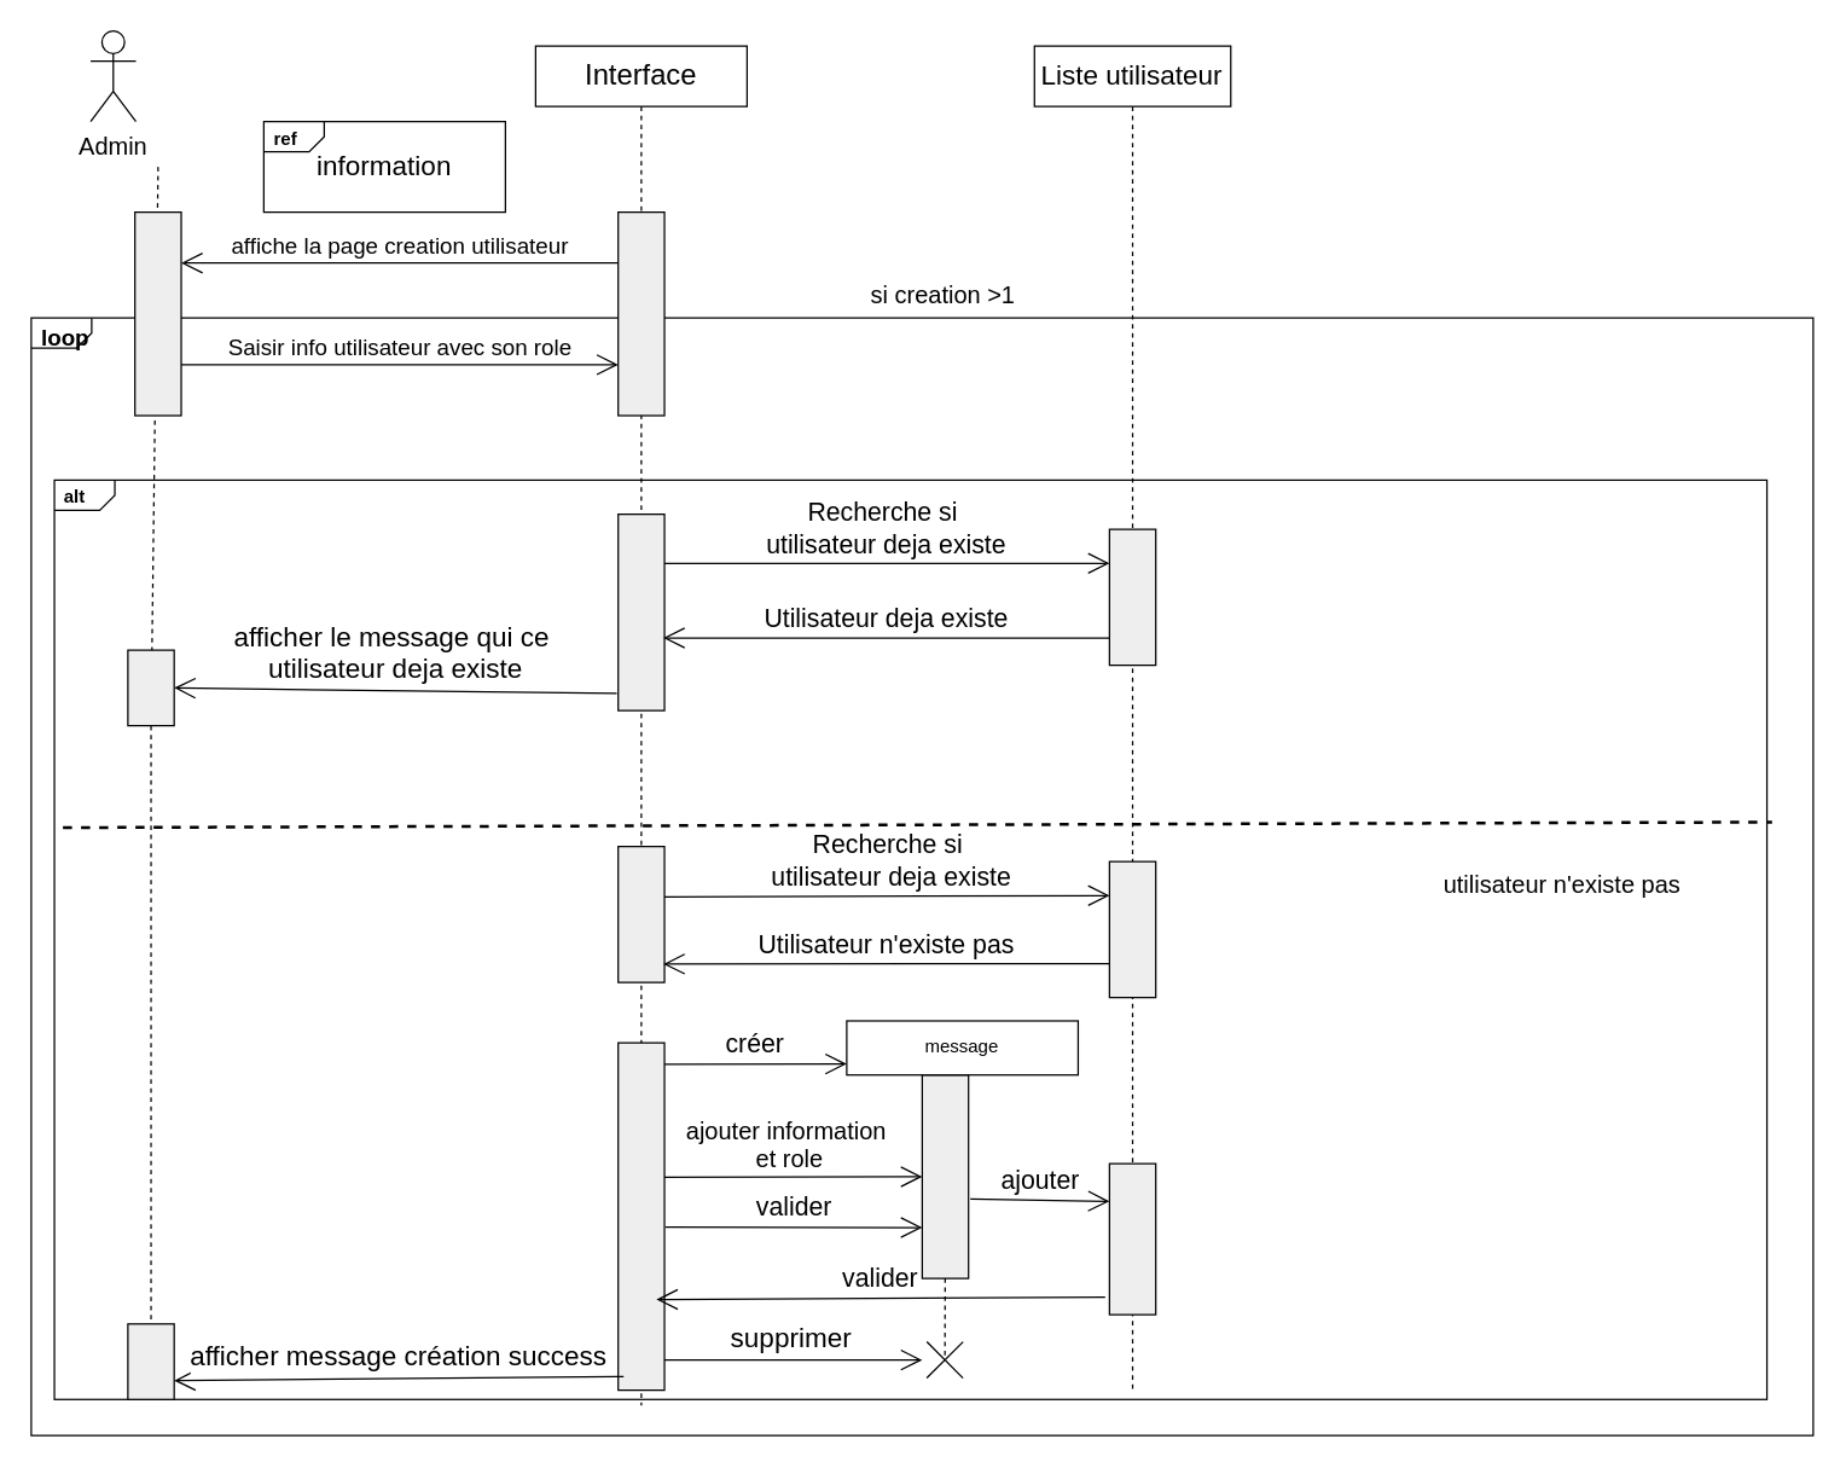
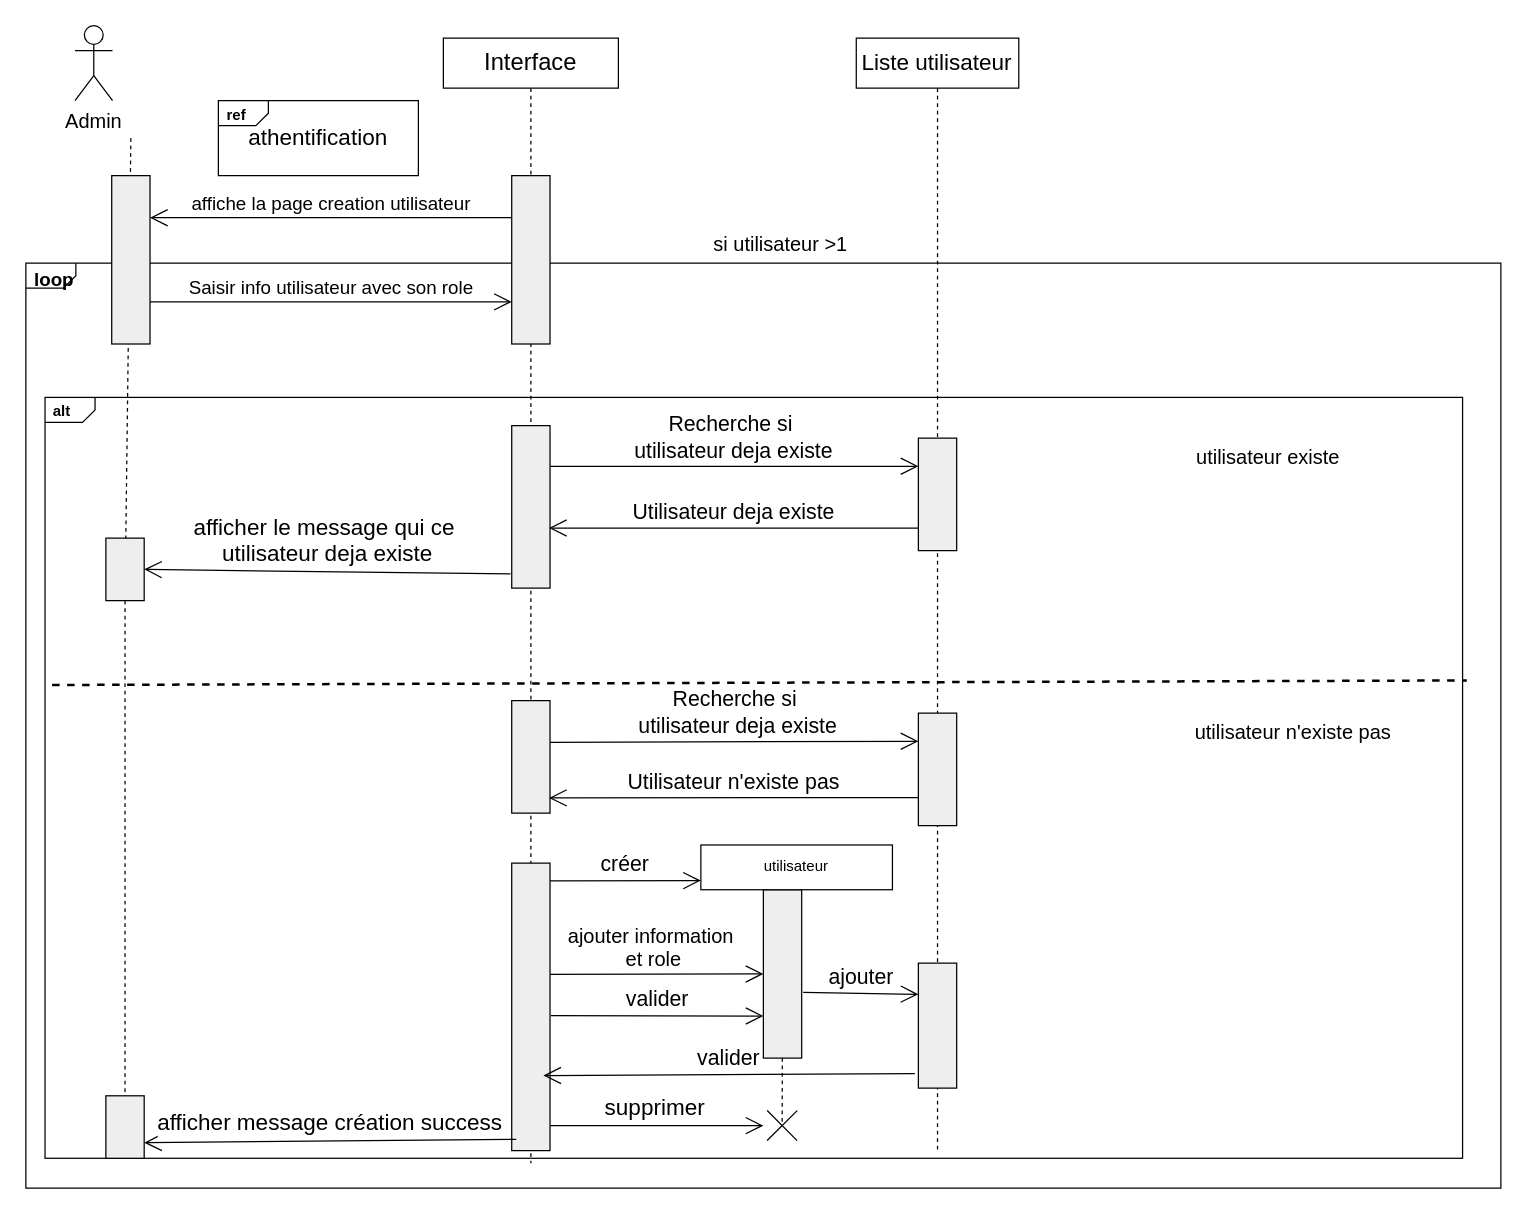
  <mxCell id="0" />
  <mxCell id="1" parent="0" />
  <mxCell id="2" value="w" style="html=1;shape=mxgraph.sysml.package;labelX=40;whiteSpace=wrap;align=center;shadow=0;" vertex="1" parent="1"><mxGeometry x="20" y="210" width="1180" height="740" as="geometry" /></mxCell>
  <mxCell id="3" value="" style="html=1;shape=mxgraph.sysml.package;labelX=40;whiteSpace=wrap;align=center;" vertex="1" parent="2"><mxGeometry x="15.325" y="107.419" width="1134.026" height="608.71" as="geometry" /></mxCell>
  <mxCell id="4" value="" style="shape=rect;fillColor=#eeeeee;html=1;" vertex="1" parent="3"><mxGeometry x="574.678" y="393.87" width="30.649" height="134.701" as="geometry" /></mxCell>
  <mxCell id="5" value="alt" style="html=1;align=left;verticalAlign=top;labelPosition=left;verticalLabelPosition=top;labelBackgroundColor=none;spacingLeft=5;spacingTop=-2;fontStyle=1;fillColor=#ffe6cc;" connectable="0" vertex="1" parent="3"><mxGeometry as="geometry" /></mxCell>
  <mxCell id="6" value="&lt;font style=&quot;font-size: 17px;&quot;&gt;créer&lt;/font&gt;" style="edgeStyle=none;endArrow=open;verticalAlign=bottom;endSize=12;html=1;rounded=0;exitX=1;exitY=0.062;exitDx=0;exitDy=0;exitPerimeter=0;" edge="1" parent="3" source="40"><mxGeometry relative="1" as="geometry"><mxPoint x="524.675" y="386.581" as="targetPoint" /><mxPoint x="597.662" y="380.444" as="sourcePoint" /></mxGeometry></mxCell>
- <mxCell id="7" value="message" style="shape=rect;html=1;whiteSpace=wrap;align=center;" vertex="1" parent="3"><mxGeometry x="524.679" y="358.065" width="153.247" height="35.806" as="geometry" /></mxCell>
+ <mxCell id="7" value="utilisateur" style="shape=rect;html=1;whiteSpace=wrap;align=center;" vertex="1" parent="3"><mxGeometry x="524.679" y="358.065" width="153.247" height="35.806" as="geometry" /></mxCell>
  <mxCell id="8" value="" style="edgeStyle=none;endArrow=sysMLx;endSize=22;dashed=1;html=1;rounded=0;entryX=0.52;entryY=0.957;entryDx=0;entryDy=0;entryPerimeter=0;" edge="1" source="4" parent="3" target="3"><mxGeometry relative="1" as="geometry"><mxPoint x="827.532" y="579.724" as="targetPoint" /></mxGeometry></mxCell>
  <mxCell id="9" value="&lt;font style=&quot;font-size: 18px;&quot;&gt;supprimer&lt;/font&gt;" style="edgeStyle=none;endArrow=open;verticalAlign=bottom;endSize=12;html=1;rounded=0;entryX=0;entryY=0.75;entryDx=0;entryDy=0;" edge="1" parent="3"><mxGeometry relative="1" as="geometry"><mxPoint x="574.675" y="582.581" as="targetPoint" /><mxPoint x="400.675" y="582.581" as="sourcePoint" /></mxGeometry></mxCell>
+ <mxCell id="10" value="&lt;font style=&quot;font-size: 16px;&quot;&gt;utilisateur existe&lt;/font&gt;" style="text;html=1;align=center;verticalAlign=middle;whiteSpace=wrap;rounded=0;" vertex="1" parent="3"><mxGeometry x="868.675" y="32.581" width="220" height="30" as="geometry" /></mxCell>
  <mxCell id="11" value="&lt;font style=&quot;font-size: 16px;&quot;&gt;utilisateur n'existe pas&lt;/font&gt;" style="text;html=1;align=center;verticalAlign=middle;whiteSpace=wrap;rounded=0;" vertex="1" parent="3"><mxGeometry x="888.675" y="252.581" width="220" height="30" as="geometry" /></mxCell>
  <mxCell id="12" value="&lt;font style=&quot;font-size: 15px;&quot;&gt;loop&lt;/font&gt;" style="html=1;align=left;verticalAlign=top;labelPosition=left;verticalLabelPosition=top;labelBackgroundColor=none;spacingLeft=5;spacingTop=-2;fontStyle=1;fillColor=#ffe6cc;" connectable="0" vertex="1" parent="2"><mxGeometry as="geometry" /></mxCell>
  <mxCell id="13" value="" style="edgeStyle=none;html=1;endArrow=none;verticalAlign=bottom;dashed=1;strokeWidth=2;rounded=0;exitX=0.005;exitY=0.378;exitDx=0;exitDy=0;exitPerimeter=0;entryX=1.003;entryY=0.372;entryDx=0;entryDy=0;entryPerimeter=0;" edge="1" parent="2" source="3" target="3"><mxGeometry width="160" relative="1" as="geometry"><mxPoint x="480" y="260" as="sourcePoint" /><mxPoint x="640" y="260" as="targetPoint" /></mxGeometry></mxCell>
  <mxCell id="14" value="" style="edgeStyle=none;html=1;dashed=1;endArrow=none;align=center;verticalAlign=bottom;rounded=0;entryX=0.052;entryY=1.001;entryDx=0;entryDy=0;entryPerimeter=0;" edge="1" source="16" parent="2" target="3"><mxGeometry x="1" relative="1" as="geometry"><mxPoint x="80" y="130" as="targetPoint" /><mxPoint x="80" y="-90" as="sourcePoint" /></mxGeometry></mxCell>
  <mxCell id="15" value="" style="edgeStyle=none;html=1;dashed=1;endArrow=none;align=center;verticalAlign=bottom;rounded=0;entryX=0.5;entryY=1;entryDx=0;entryDy=0;" edge="1" parent="2" source="18" target="16"><mxGeometry x="1" relative="1" as="geometry"><mxPoint x="120" y="917" as="targetPoint" /><mxPoint x="84" y="-90" as="sourcePoint" /></mxGeometry></mxCell>
  <mxCell id="16" value="" style="shape=rect;fillColor=#eeeeee;html=1;" vertex="1" parent="2"><mxGeometry x="64" y="666.13" width="30.65" height="50" as="geometry" /></mxCell>
  <mxCell id="17" value="" style="edgeStyle=none;html=1;dashed=1;endArrow=none;align=center;verticalAlign=bottom;rounded=0;entryX=0.5;entryY=1;entryDx=0;entryDy=0;" edge="1" parent="2" target="18"><mxGeometry x="1" relative="1" as="geometry"><mxPoint x="125" y="916" as="targetPoint" /><mxPoint x="84" y="-100" as="sourcePoint" /></mxGeometry></mxCell>
  <mxCell id="18" value="" style="shape=rect;fillColor=#eeeeee;html=1;" vertex="1" parent="2"><mxGeometry x="64" y="220" width="30.65" height="50" as="geometry" /></mxCell>
  <mxCell id="19" value="&lt;font style=&quot;font-size: 19px;&quot;&gt;Interface&lt;/font&gt;" style="shape=umlLifeline;perimeter=lifelinePerimeter;whiteSpace=wrap;html=1;container=0;dropTarget=0;collapsible=0;recursiveResize=0;outlineConnect=0;portConstraint=eastwest;newEdgeStyle={&quot;edgeStyle&quot;:&quot;elbowEdgeStyle&quot;,&quot;elbow&quot;:&quot;vertical&quot;,&quot;curved&quot;:0,&quot;rounded&quot;:0};" parent="1" vertex="1"><mxGeometry x="354" y="30" width="140" height="900" as="geometry" /></mxCell>
  <mxCell id="20" value="&lt;font style=&quot;font-size: 18px;&quot;&gt;Liste utilisateur&lt;/font&gt;" style="shape=umlLifeline;perimeter=lifelinePerimeter;whiteSpace=wrap;html=1;container=0;dropTarget=0;collapsible=0;recursiveResize=0;outlineConnect=0;portConstraint=eastwest;newEdgeStyle={&quot;edgeStyle&quot;:&quot;elbowEdgeStyle&quot;,&quot;elbow&quot;:&quot;vertical&quot;,&quot;curved&quot;:0,&quot;rounded&quot;:0};size=40;" vertex="1" parent="1"><mxGeometry x="684.32" y="30" width="130" height="890" as="geometry" /></mxCell>
- <mxCell id="21" value="&lt;font style=&quot;font-size: 18px;&quot;&gt;information&lt;/font&gt;" style="html=1;shape=mxgraph.sysml.package;labelX=40;whiteSpace=wrap;align=center;" vertex="1" parent="1"><mxGeometry x="174" y="80" width="160" height="60" as="geometry" /></mxCell>
+ <mxCell id="21" value="&lt;font style=&quot;font-size: 18px;&quot;&gt;athentification&lt;/font&gt;" style="html=1;shape=mxgraph.sysml.package;labelX=40;whiteSpace=wrap;align=center;" vertex="1" parent="1"><mxGeometry x="174" y="80" width="160" height="60" as="geometry" /></mxCell>
  <mxCell id="22" value="ref" style="html=1;align=left;verticalAlign=top;labelPosition=left;verticalLabelPosition=top;labelBackgroundColor=none;spacingLeft=5;spacingTop=-2;fontStyle=1;fillColor=#e1d5e7;" connectable="0" vertex="1" parent="21"><mxGeometry as="geometry" /></mxCell>
  <mxCell id="23" value="" style="text;strokeColor=none;fillColor=none;align=left;verticalAlign=middle;spacingTop=-1;spacingLeft=4;spacingRight=4;rotatable=0;labelPosition=right;points=[];portConstraint=eastwest;" vertex="1" parent="1"><mxGeometry x="384" y="300" width="20" height="14" as="geometry" /></mxCell>
  <mxCell id="24" value="&lt;font style=&quot;font-size: 15px;&quot;&gt;affiche la page creation utilisateur&lt;/font&gt;" style="edgeStyle=none;endArrow=open;verticalAlign=bottom;endSize=12;html=1;rounded=0;entryX=1;entryY=0.25;entryDx=0;entryDy=0;exitX=0;exitY=0.25;exitDx=0;exitDy=0;" edge="1" parent="1" source="31" target="30"><mxGeometry relative="1" as="geometry"><mxPoint x="114" y="190" as="targetPoint" /><mxPoint x="423.5" y="190" as="sourcePoint" /></mxGeometry></mxCell>
  <mxCell id="25" value="&lt;font style=&quot;font-size: 17px;&quot;&gt;ajouter&lt;/font&gt;" style="edgeStyle=none;endArrow=open;verticalAlign=bottom;endSize=12;html=1;rounded=0;exitX=1.039;exitY=0.61;exitDx=0;exitDy=0;exitPerimeter=0;entryX=0;entryY=0.25;entryDx=0;entryDy=0;" edge="1" parent="1" source="4" target="41"><mxGeometry relative="1" as="geometry"><mxPoint x="740" y="765.625" as="targetPoint" /><mxPoint x="582" y="765.625" as="sourcePoint" /></mxGeometry></mxCell>
  <mxCell id="26" value="&lt;font style=&quot;font-size: 18px;&quot;&gt;afficher le message qui ce&amp;nbsp;&lt;/font&gt;&lt;div&gt;&lt;font style=&quot;font-size: 18px;&quot;&gt;u&lt;/font&gt;&lt;span style=&quot;font-size: 18px; background-color: light-dark(#ffffff, var(--ge-dark-color, #121212)); color: light-dark(rgb(0, 0, 0), rgb(255, 255, 255));&quot;&gt;tilisateur deja existe&lt;/span&gt;&lt;/div&gt;" style="edgeStyle=none;endArrow=open;verticalAlign=bottom;endSize=12;html=1;rounded=0;exitX=-0.032;exitY=0.913;exitDx=0;exitDy=0;exitPerimeter=0;entryX=1;entryY=0.5;entryDx=0;entryDy=0;" edge="1" parent="1" source="33"><mxGeometry relative="1" as="geometry"><mxPoint x="114.65" y="455" as="targetPoint" /><mxPoint x="423.5" y="460" as="sourcePoint" /></mxGeometry></mxCell>
  <mxCell id="27" value="&lt;font style=&quot;font-size: 17px;&quot;&gt;Recherche si&lt;/font&gt;&lt;div&gt;&lt;font style=&quot;font-size: 17px;&quot;&gt;&amp;nbsp;utilisateur deja existe&lt;/font&gt;&lt;/div&gt;" style="edgeStyle=none;endArrow=open;verticalAlign=bottom;endSize=12;html=1;rounded=0;exitX=0.976;exitY=0.37;exitDx=0;exitDy=0;exitPerimeter=0;entryX=0;entryY=0.25;entryDx=0;entryDy=0;" edge="1" parent="1" source="37" target="38"><mxGeometry relative="1" as="geometry"><mxPoint x="743.5" y="590" as="targetPoint" /><mxPoint x="444" y="590" as="sourcePoint" /></mxGeometry></mxCell>
  <mxCell id="28" value="&lt;font style=&quot;font-size: 16px;&quot;&gt;ajouter information&amp;nbsp;&lt;/font&gt;&lt;div&gt;&lt;font style=&quot;font-size: 16px;&quot;&gt;et role&lt;/font&gt;&lt;/div&gt;" style="edgeStyle=none;endArrow=open;verticalAlign=bottom;endSize=12;html=1;rounded=0;entryX=0;entryY=0.5;entryDx=0;entryDy=0;" edge="1" parent="1" target="4"><mxGeometry relative="1" as="geometry"><mxPoint x="574" y="770" as="targetPoint" /><mxPoint x="434" y="779" as="sourcePoint" /></mxGeometry></mxCell>
  <mxCell id="29" value="&lt;font style=&quot;font-size: 17px;&quot;&gt;valider&lt;/font&gt;" style="edgeStyle=none;endArrow=open;verticalAlign=bottom;endSize=12;html=1;rounded=0;entryX=0;entryY=0.75;entryDx=0;entryDy=0;" edge="1" parent="1" target="4"><mxGeometry relative="1" as="geometry"><mxPoint x="584" y="812" as="targetPoint" /><mxPoint x="440" y="812" as="sourcePoint" /></mxGeometry></mxCell>
  <mxCell id="30" value="" style="shape=rect;fillColor=#eeeeee;html=1;" vertex="1" parent="1"><mxGeometry x="88.672" y="140" width="30.649" height="134.701" as="geometry" /></mxCell>
  <mxCell id="31" value="" style="shape=rect;fillColor=#eeeeee;html=1;" vertex="1" parent="1"><mxGeometry x="408.672" y="140" width="30.649" height="134.701" as="geometry" /></mxCell>
  <mxCell id="32" value="&lt;font style=&quot;font-size: 15px;&quot;&gt;Saisir info utilisateur avec son role&lt;/font&gt;" style="edgeStyle=none;endArrow=open;verticalAlign=bottom;endSize=12;html=1;rounded=0;entryX=0;entryY=0.75;entryDx=0;entryDy=0;exitX=1;exitY=0.75;exitDx=0;exitDy=0;" edge="1" parent="1" source="30" target="31"><mxGeometry relative="1" as="geometry"><mxPoint x="423.5" y="250" as="targetPoint" /><mxPoint x="103.071" y="250" as="sourcePoint" /></mxGeometry></mxCell>
  <mxCell id="33" value="" style="shape=rect;fillColor=#eeeeee;html=1;" vertex="1" parent="1"><mxGeometry x="408.68" y="340" width="30.65" height="130" as="geometry" /></mxCell>
  <mxCell id="34" value="" style="shape=rect;fillColor=#eeeeee;html=1;" vertex="1" parent="1"><mxGeometry x="734" y="350" width="30.65" height="90" as="geometry" /></mxCell>
  <mxCell id="35" value="&lt;font style=&quot;font-size: 17px;&quot;&gt;Recherche si&amp;nbsp;&lt;/font&gt;&lt;div&gt;&lt;font style=&quot;font-size: 17px;&quot;&gt;utilisateur deja existe&lt;/font&gt;&lt;/div&gt;" style="edgeStyle=none;endArrow=open;verticalAlign=bottom;endSize=12;html=1;rounded=0;entryX=0;entryY=0.25;entryDx=0;entryDy=0;exitX=1;exitY=0.25;exitDx=0;exitDy=0;" edge="1" parent="1" source="33" target="34"><mxGeometry relative="1" as="geometry"><mxPoint x="743.5" y="370" as="targetPoint" /><mxPoint x="439" y="380" as="sourcePoint" /></mxGeometry></mxCell>
  <mxCell id="36" value="&lt;font style=&quot;font-size: 17px;&quot;&gt;Utilisateur deja existe&lt;/font&gt;" style="edgeStyle=none;endArrow=open;verticalAlign=bottom;endSize=12;html=1;rounded=0;entryX=0.975;entryY=0.63;entryDx=0;entryDy=0;entryPerimeter=0;" edge="1" parent="1" target="33"><mxGeometry relative="1" as="geometry"><mxPoint x="423.071" y="410" as="targetPoint" /><mxPoint x="734" y="422" as="sourcePoint" /></mxGeometry></mxCell>
  <mxCell id="37" value="" style="shape=rect;fillColor=#eeeeee;html=1;" vertex="1" parent="1"><mxGeometry x="408.67" y="560" width="30.65" height="90" as="geometry" /></mxCell>
  <mxCell id="38" value="" style="shape=rect;fillColor=#eeeeee;html=1;" vertex="1" parent="1"><mxGeometry x="734" y="570" width="30.65" height="90" as="geometry" /></mxCell>
  <mxCell id="39" value="&lt;font style=&quot;font-size: 17px;&quot;&gt;Utilisateur n'existe pas&lt;/font&gt;" style="edgeStyle=none;endArrow=open;verticalAlign=bottom;endSize=12;html=1;rounded=0;entryX=0.976;entryY=0.865;entryDx=0;entryDy=0;exitX=0;exitY=0.75;exitDx=0;exitDy=0;entryPerimeter=0;" edge="1" parent="1" source="38" target="37"><mxGeometry relative="1" as="geometry"><mxPoint x="253.997" y="639.997" as="targetPoint" /><mxPoint x="744.77" y="639.997" as="sourcePoint" /></mxGeometry></mxCell>
  <mxCell id="40" value="" style="shape=rect;fillColor=#eeeeee;html=1;" vertex="1" parent="1"><mxGeometry x="408.67" y="690" width="30.65" height="230" as="geometry" /></mxCell>
  <mxCell id="41" value="" style="shape=rect;fillColor=#eeeeee;html=1;" vertex="1" parent="1"><mxGeometry x="734" y="770" width="30.65" height="100" as="geometry" /></mxCell>
  <mxCell id="42" value="&lt;span style=&quot;font-size: 17px;&quot;&gt;valider&lt;/span&gt;" style="edgeStyle=none;endArrow=open;verticalAlign=bottom;endSize=12;html=1;rounded=0;exitX=-0.093;exitY=0.884;exitDx=0;exitDy=0;exitPerimeter=0;" edge="1" parent="1" source="41"><mxGeometry relative="1" as="geometry"><mxPoint x="434" y="860" as="targetPoint" /><mxPoint x="1094.77" y="845.993" as="sourcePoint" /></mxGeometry></mxCell>
  <mxCell id="43" value="&lt;font style=&quot;font-size: 16px;&quot;&gt;Admin&lt;/font&gt;" style="shape=umlActor;html=1;verticalLabelPosition=bottom;verticalAlign=top;align=center;" vertex="1" parent="1"><mxGeometry x="59.32" y="20" width="30" height="60" as="geometry" /></mxCell>
- <mxCell id="44" value="&lt;font style=&quot;font-size: 16px;&quot;&gt;si creation &amp;gt;1&lt;/font&gt;" style="text;html=1;align=center;verticalAlign=middle;whiteSpace=wrap;rounded=0;" vertex="1" parent="1"><mxGeometry x="514" y="180" width="220" height="30" as="geometry" /></mxCell>
+ <mxCell id="44" value="&lt;font style=&quot;font-size: 16px;&quot;&gt;si utilisateur &amp;gt;1&lt;/font&gt;" style="text;html=1;align=center;verticalAlign=middle;whiteSpace=wrap;rounded=0;" vertex="1" parent="1"><mxGeometry x="514" y="180" width="220" height="30" as="geometry" /></mxCell>
  <mxCell id="45" value="&lt;font style=&quot;font-size: 18px;&quot;&gt;afficher message création success&lt;/font&gt;" style="edgeStyle=none;endArrow=open;verticalAlign=bottom;endSize=12;html=1;rounded=0;exitX=0.118;exitY=0.961;exitDx=0;exitDy=0;exitPerimeter=0;entryX=1;entryY=0.75;entryDx=0;entryDy=0;" edge="1" parent="1" source="40" target="16"><mxGeometry relative="1" as="geometry"><mxPoint x="111" y="890" as="targetPoint" /><mxPoint x="404" y="894" as="sourcePoint" /></mxGeometry></mxCell>
